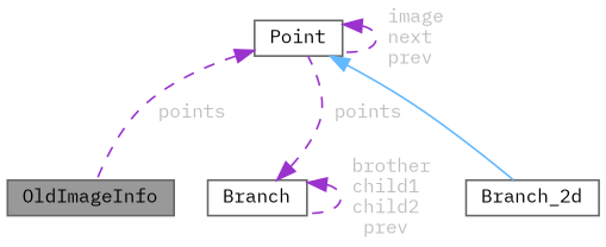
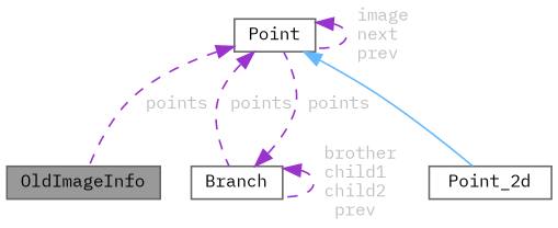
  digraph {
    fontname="IBM Plex Mono"
    node [color=gray40 fillcolor=white fontname="IBM Plex Mono" fontsize=10 shape=box style=filled]
    edge [color=darkorchid3 dir=back fontcolor=grey fontname="IBM Plex Mono" fontsize=10 labelfontname=Helvetica labelfontsize=10 style=dashed]
    n1 [fillcolor=grey60 fontcolor=black height=0.2 label=OldImageInfo width=0.4]
    n2 [height=0.2 label=Point width=0.4]
    n3 [height=0.2 label=Branch width=0.4]
-   n4 [height=0.2 label=Branch_2d width=0.4]
+   n4 [height=0.2 label=Point_2d width=0.4]
    n2 -> n1 [label=" points"]
    n2 -> n2 [label=" image\nnext\nprev"]
+   n2 -> n3 [label=" points"]
    n2 -> n4 [color=steelblue1 style=solid fontcolor=""]
    n3 -> n2 [label=" points"]
    n3 -> n3 [label=" brother\nchild1\nchild2\nprev"]
  }
